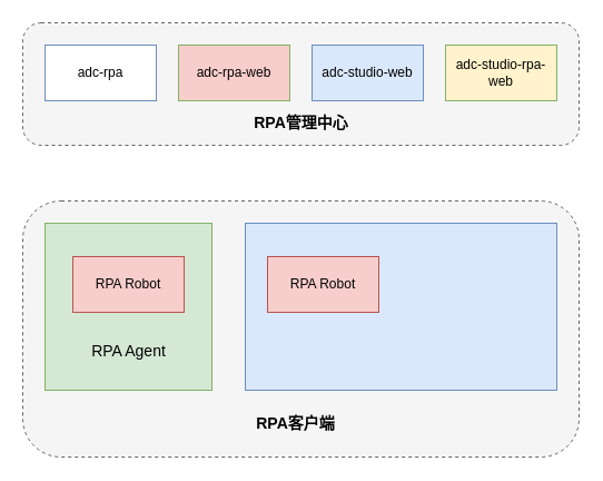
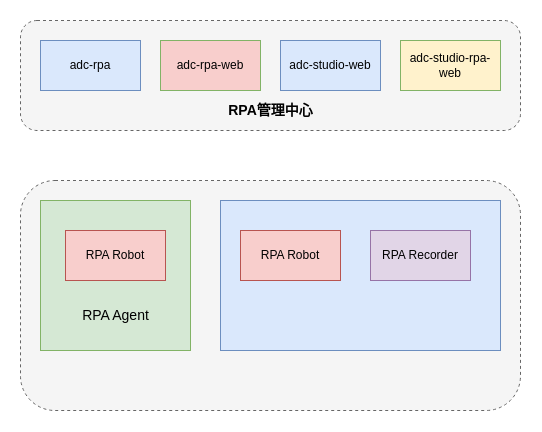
  <mxCell id="0" />
  <mxCell id="1" parent="0" />
  <mxCell id="2" value="" style="rounded=1;whiteSpace=wrap;html=1;fontFamily=Helvetica;fontSize=12;dashed=1;fillColor=#f5f5f5;fontColor=#333333;strokeColor=#666666;" vertex="1" parent="1"><mxGeometry x="20" y="20" width="500" height="110" as="geometry" /></mxCell>
- <mxCell id="3" value="adc-rpa" style="rounded=0;whiteSpace=wrap;html=1;fontFamily=Helvetica;fontSize=12;fillColor=#ffffff;strokeColor=#6c8ebf;" vertex="1" parent="1"><mxGeometry x="40" y="40" width="100" height="50" as="geometry" /></mxCell>
+ <mxCell id="3" value="adc-rpa" style="rounded=0;whiteSpace=wrap;html=1;fontFamily=Helvetica;fontSize=12;fillColor=#dae8fc;strokeColor=#6c8ebf;" vertex="1" parent="1"><mxGeometry x="40" y="40" width="100" height="50" as="geometry" /></mxCell>
  <mxCell id="4" value="adc-rpa-web" style="rounded=0;whiteSpace=wrap;html=1;fontFamily=Helvetica;fontSize=12;fillColor=#f8cecc;strokeColor=#82b366;" vertex="1" parent="1"><mxGeometry x="160" y="40" width="100" height="50" as="geometry" /></mxCell>
  <mxCell id="5" value="adc-studio-web" style="rounded=0;whiteSpace=wrap;html=1;fontFamily=Helvetica;fontSize=12;fillColor=#dae8fc;strokeColor=#6c8ebf;" vertex="1" parent="1"><mxGeometry x="280" y="40" width="100" height="50" as="geometry" /></mxCell>
  <mxCell id="6" value="adc-studio-rpa-web" style="rounded=0;whiteSpace=wrap;html=1;fontFamily=Helvetica;fontSize=12;fillColor=#fff2cc;strokeColor=#82b366;" vertex="1" parent="1"><mxGeometry x="400" y="40" width="100" height="50" as="geometry" /></mxCell>
  <mxCell id="7" style="edgeStyle=orthogonalEdgeStyle;rounded=0;orthogonalLoop=1;jettySize=auto;html=1;exitX=0.5;exitY=1;exitDx=0;exitDy=0;fontFamily=Helvetica;fontSize=12;strokeWidth=1;" edge="1" parent="1" source="2" target="2"><mxGeometry relative="1" as="geometry" /></mxCell>
  <mxCell id="8" value="RPA管理中心" style="text;html=1;align=center;verticalAlign=middle;resizable=0;points=[];autosize=1;strokeColor=none;fillColor=none;fontSize=14;fontFamily=Helvetica;fontStyle=1" vertex="1" parent="1"><mxGeometry x="220" y="100" width="100" height="20" as="geometry" /></mxCell>
  <mxCell id="9" value="" style="rounded=1;whiteSpace=wrap;html=1;fontFamily=Helvetica;fontSize=12;dashed=1;fillColor=#f5f5f5;fontColor=#333333;strokeColor=#666666;" vertex="1" parent="1"><mxGeometry x="20" y="180" width="500" height="230" as="geometry" /></mxCell>
  <mxCell id="10" value="" style="rounded=0;whiteSpace=wrap;html=1;fontFamily=Helvetica;fontSize=12;fillColor=#d5e8d4;strokeColor=#82b366;" vertex="1" parent="1"><mxGeometry x="40" y="200" width="150" height="150" as="geometry" /></mxCell>
  <mxCell id="11" value="" style="rounded=0;whiteSpace=wrap;html=1;fontFamily=Helvetica;fontSize=12;fillColor=#dae8fc;strokeColor=#6c8ebf;" vertex="1" parent="1"><mxGeometry x="220" y="200" width="280" height="150" as="geometry" /></mxCell>
  <mxCell id="12" value="RPA Robot" style="rounded=0;whiteSpace=wrap;html=1;fontFamily=Helvetica;fontSize=12;fillColor=#f8cecc;strokeColor=#b85450;" vertex="1" parent="1"><mxGeometry x="240" y="230" width="100" height="50" as="geometry" /></mxCell>
+ <mxCell id="13" value="RPA Recorder" style="rounded=0;whiteSpace=wrap;html=1;fontFamily=Helvetica;fontSize=12;fillColor=#e1d5e7;strokeColor=#9673a6;" vertex="1" parent="1"><mxGeometry x="370" y="230" width="100" height="50" as="geometry" /></mxCell>
  <mxCell id="14" style="edgeStyle=orthogonalEdgeStyle;rounded=0;orthogonalLoop=1;jettySize=auto;html=1;fontFamily=Helvetica;fontSize=14;strokeWidth=1;strokeColor=none;" edge="1" parent="1" source="15" target="4"><mxGeometry relative="1" as="geometry" /></mxCell>
  <mxCell id="15" value="RPA Robot" style="rounded=0;whiteSpace=wrap;html=1;fontFamily=Helvetica;fontSize=12;fillColor=#f8cecc;strokeColor=#b85450;" vertex="1" parent="1"><mxGeometry x="65" y="230" width="100" height="50" as="geometry" /></mxCell>
  <mxCell id="16" value="RPA Agent" style="text;html=1;align=center;verticalAlign=middle;resizable=0;points=[];autosize=1;strokeColor=none;fillColor=none;fontSize=14;fontFamily=Helvetica;" vertex="1" parent="1"><mxGeometry x="75" y="305" width="80" height="20" as="geometry" /></mxCell>
- <mxCell id="17" value="RPA客户端" style="text;html=1;align=center;verticalAlign=middle;resizable=0;points=[];autosize=1;strokeColor=none;fillColor=none;fontSize=14;fontFamily=Helvetica;fontStyle=1" vertex="1" parent="1"><mxGeometry x="220" y="370" width="90" height="20" as="geometry" /></mxCell>
